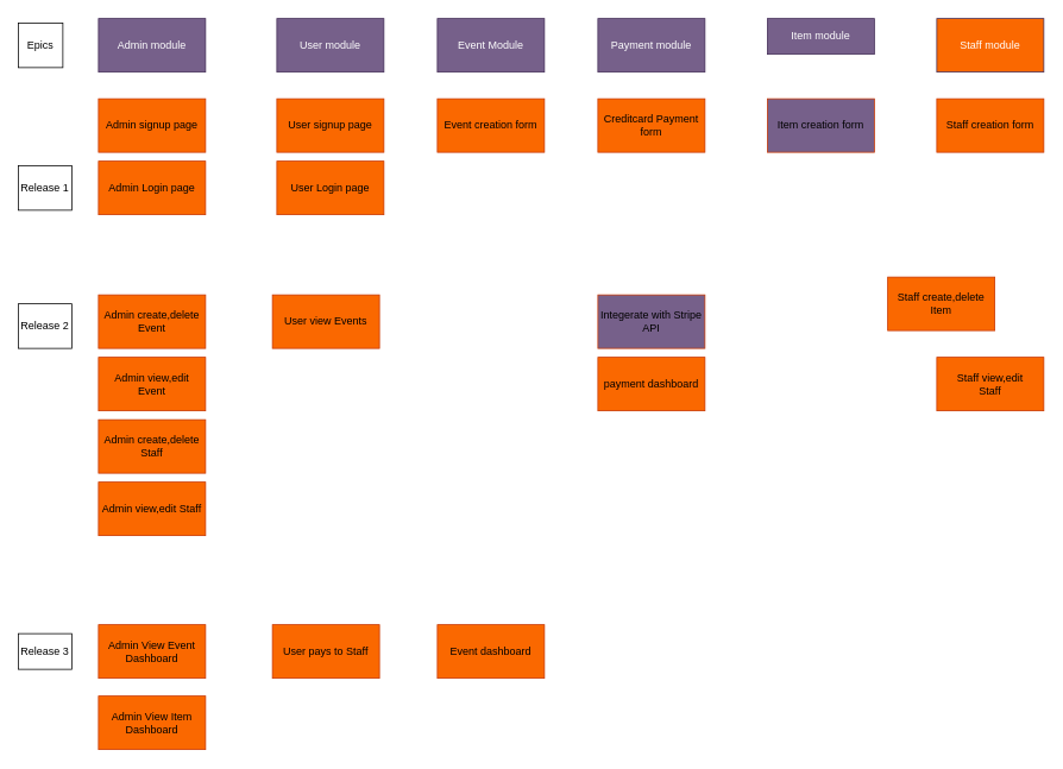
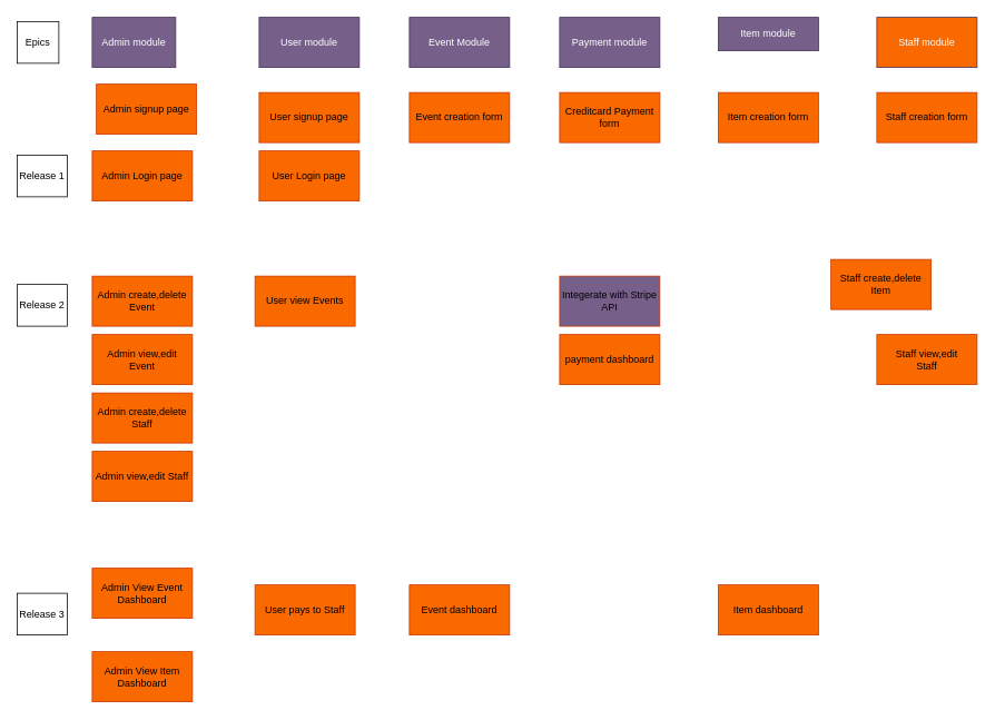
  <mxCell id="0" />
  <mxCell id="1" parent="0" />
- <mxCell id="2" value="Admin module" style="rounded=0;whiteSpace=wrap;html=1;fillColor=#76608a;strokeColor=#432D57;fontColor=#ffffff;" parent="1" vertex="1"><mxGeometry x="110" y="20" width="120" height="60" as="geometry" /></mxCell>
+ <mxCell id="2" value="Admin module" style="rounded=0;whiteSpace=wrap;html=1;fillColor=#76608a;strokeColor=#432D57;fontColor=#ffffff;" parent="1" vertex="1"><mxGeometry x="110" y="20" width="100" height="60" as="geometry" /></mxCell>
  <mxCell id="3" value="User module" style="rounded=0;whiteSpace=wrap;html=1;fillColor=#76608a;fontColor=#ffffff;strokeColor=#432D57;" parent="1" vertex="1"><mxGeometry x="310" y="20" width="120" height="60" as="geometry" /></mxCell>
  <mxCell id="4" value="Event Module" style="rounded=0;whiteSpace=wrap;html=1;fillColor=#76608a;fontColor=#ffffff;strokeColor=#432D57;" parent="1" vertex="1"><mxGeometry x="490" y="20" width="120" height="60" as="geometry" /></mxCell>
  <mxCell id="5" value="Payment module" style="rounded=0;whiteSpace=wrap;html=1;fillColor=#76608a;fontColor=#ffffff;strokeColor=#432D57;" parent="1" vertex="1"><mxGeometry x="670" y="20" width="120" height="60" as="geometry" /></mxCell>
  <mxCell id="6" value="Epics" style="rounded=0;whiteSpace=wrap;html=1;" parent="1" vertex="1"><mxGeometry x="20" y="25" width="50" height="50" as="geometry" /></mxCell>
- <mxCell id="7" value="Admin signup page" style="rounded=0;whiteSpace=wrap;html=1;fillColor=#fa6800;fontColor=#000000;strokeColor=#C73500;" parent="1" vertex="1"><mxGeometry x="110" y="110" width="120" height="60" as="geometry" /></mxCell>
+ <mxCell id="7" value="Admin signup page" style="rounded=0;whiteSpace=wrap;html=1;fillColor=#fa6800;fontColor=#000000;strokeColor=#C73500;" parent="1" vertex="1"><mxGeometry x="115" y="100" width="120" height="60" as="geometry" /></mxCell>
  <mxCell id="8" value="Admin Login page" style="rounded=0;whiteSpace=wrap;html=1;fillColor=#fa6800;fontColor=#000000;strokeColor=#C73500;" parent="1" vertex="1"><mxGeometry x="110" y="180" width="120" height="60" as="geometry" /></mxCell>
  <mxCell id="9" value="User signup page" style="rounded=0;whiteSpace=wrap;html=1;fillColor=#fa6800;fontColor=#000000;strokeColor=#C73500;" parent="1" vertex="1"><mxGeometry x="310" y="110" width="120" height="60" as="geometry" /></mxCell>
  <mxCell id="10" value="User Login page" style="rounded=0;whiteSpace=wrap;html=1;fillColor=#fa6800;fontColor=#000000;strokeColor=#C73500;" parent="1" vertex="1"><mxGeometry x="310" y="180" width="120" height="60" as="geometry" /></mxCell>
  <mxCell id="11" value="Event creation form" style="rounded=0;whiteSpace=wrap;html=1;fillColor=#fa6800;fontColor=#000000;strokeColor=#C73500;" parent="1" vertex="1"><mxGeometry x="490" y="110" width="120" height="60" as="geometry" /></mxCell>
  <mxCell id="12" value="Creditcard Payment form" style="rounded=0;whiteSpace=wrap;html=1;fillColor=#fa6800;fontColor=#000000;strokeColor=#C73500;" parent="1" vertex="1"><mxGeometry x="670" y="110" width="120" height="60" as="geometry" /></mxCell>
  <mxCell id="13" value="Release 1" style="rounded=0;whiteSpace=wrap;html=1;" parent="1" vertex="1"><mxGeometry x="20" y="185" width="60" height="50" as="geometry" /></mxCell>
  <mxCell id="14" value="Release 2" style="rounded=0;whiteSpace=wrap;html=1;" parent="1" vertex="1"><mxGeometry x="20" y="340" width="60" height="50" as="geometry" /></mxCell>
  <mxCell id="15" value="Admin create,delete Event" style="rounded=0;whiteSpace=wrap;html=1;fillColor=#fa6800;fontColor=#000000;strokeColor=#C73500;" parent="1" vertex="1"><mxGeometry x="110" y="330" width="120" height="60" as="geometry" /></mxCell>
  <mxCell id="16" value="Item module" style="rounded=0;whiteSpace=wrap;html=1;fillColor=#76608a;fontColor=#ffffff;strokeColor=#432D57;" parent="1" vertex="1"><mxGeometry x="860" y="20" width="120" height="40" as="geometry" /></mxCell>
- <mxCell id="17" value="Item creation form" style="rounded=0;whiteSpace=wrap;html=1;fillColor=#76608a;fontColor=#000000;strokeColor=#C73500;" parent="1" vertex="1"><mxGeometry x="860" y="110" width="120" height="60" as="geometry" /></mxCell>
+ <mxCell id="17" value="Item creation form" style="rounded=0;whiteSpace=wrap;html=1;fillColor=#fa6800;fontColor=#000000;strokeColor=#C73500;" parent="1" vertex="1"><mxGeometry x="860" y="110" width="120" height="60" as="geometry" /></mxCell>
  <mxCell id="18" value="Staff module" style="rounded=0;whiteSpace=wrap;html=1;fillColor=#fa6800;fontColor=#ffffff;strokeColor=#432D57;" parent="1" vertex="1"><mxGeometry x="1050" y="20" width="120" height="60" as="geometry" /></mxCell>
  <mxCell id="19" value="Staff creation form" style="rounded=0;whiteSpace=wrap;html=1;fillColor=#fa6800;fontColor=#000000;strokeColor=#C73500;" parent="1" vertex="1"><mxGeometry x="1050" y="110" width="120" height="60" as="geometry" /></mxCell>
  <mxCell id="20" value="Admin view,edit&lt;br&gt;Event" style="rounded=0;whiteSpace=wrap;html=1;fillColor=#fa6800;fontColor=#000000;strokeColor=#C73500;" parent="1" vertex="1"><mxGeometry x="110" y="400" width="120" height="60" as="geometry" /></mxCell>
  <mxCell id="21" value="Admin create,delete Staff" style="rounded=0;whiteSpace=wrap;html=1;fillColor=#fa6800;fontColor=#000000;strokeColor=#C73500;" parent="1" vertex="1"><mxGeometry x="110" y="470" width="120" height="60" as="geometry" /></mxCell>
  <mxCell id="22" value="Admin view,edit Staff" style="rounded=0;whiteSpace=wrap;html=1;fillColor=#fa6800;fontColor=#000000;strokeColor=#C73500;" parent="1" vertex="1"><mxGeometry x="110" y="540" width="120" height="60" as="geometry" /></mxCell>
  <mxCell id="23" value="Staff create,delete Item" style="rounded=0;whiteSpace=wrap;html=1;fillColor=#fa6800;fontColor=#000000;strokeColor=#C73500;" parent="1" vertex="1"><mxGeometry x="995" y="310" width="120" height="60" as="geometry" /></mxCell>
  <mxCell id="24" value="Staff view,edit&lt;br&gt;Staff" style="rounded=0;whiteSpace=wrap;html=1;fillColor=#fa6800;fontColor=#000000;strokeColor=#C73500;" parent="1" vertex="1"><mxGeometry x="1050" y="400" width="120" height="60" as="geometry" /></mxCell>
  <mxCell id="25" value="User view Events" style="rounded=0;whiteSpace=wrap;html=1;fillColor=#fa6800;fontColor=#000000;strokeColor=#C73500;" parent="1" vertex="1"><mxGeometry x="305" y="330" width="120" height="60" as="geometry" /></mxCell>
  <mxCell id="26" value="Integerate with Stripe API" style="rounded=0;whiteSpace=wrap;html=1;fillColor=#76608a;fontColor=#000000;strokeColor=#C73500;" parent="1" vertex="1"><mxGeometry x="670" y="330" width="120" height="60" as="geometry" /></mxCell>
  <mxCell id="27" value="Event dashboard" style="rounded=0;whiteSpace=wrap;html=1;fillColor=#fa6800;fontColor=#000000;strokeColor=#C73500;" parent="1" vertex="1"><mxGeometry x="490" y="700" width="120" height="60" as="geometry" /></mxCell>
- <mxCell id="29" value="Release 3" style="rounded=0;whiteSpace=wrap;html=1;" parent="1" vertex="1"><mxGeometry x="20" y="710" width="60" height="40" as="geometry" /></mxCell>
- <mxCell id="30" value="Admin View Event&lt;br&gt;Dashboard" style="rounded=0;whiteSpace=wrap;html=1;fillColor=#fa6800;fontColor=#000000;strokeColor=#C73500;" parent="1" vertex="1"><mxGeometry x="110" y="700" width="120" height="60" as="geometry" /></mxCell>
+ <mxCell id="28" value="Item dashboard" style="rounded=0;whiteSpace=wrap;html=1;fillColor=#fa6800;fontColor=#000000;strokeColor=#C73500;" parent="1" vertex="1"><mxGeometry x="860" y="700" width="120" height="60" as="geometry" /></mxCell>
+ <mxCell id="29" value="Release 3" style="rounded=0;whiteSpace=wrap;html=1;" parent="1" vertex="1"><mxGeometry x="20" y="710" width="60" height="50" as="geometry" /></mxCell>
+ <mxCell id="30" value="Admin View Event&lt;br&gt;Dashboard" style="rounded=0;whiteSpace=wrap;html=1;fillColor=#fa6800;fontColor=#000000;strokeColor=#C73500;" parent="1" vertex="1"><mxGeometry x="110" y="680" width="120" height="60" as="geometry" /></mxCell>
  <mxCell id="31" value="Admin View Item Dashboard" style="rounded=0;whiteSpace=wrap;html=1;fillColor=#fa6800;fontColor=#000000;strokeColor=#C73500;" parent="1" vertex="1"><mxGeometry x="110" y="780" width="120" height="60" as="geometry" /></mxCell>
  <mxCell id="32" value="User pays to Staff" style="rounded=0;whiteSpace=wrap;html=1;fillColor=#fa6800;fontColor=#000000;strokeColor=#C73500;" parent="1" vertex="1"><mxGeometry x="305" y="700" width="120" height="60" as="geometry" /></mxCell>
  <mxCell id="33" value="payment dashboard" style="rounded=0;whiteSpace=wrap;html=1;fillColor=#fa6800;fontColor=#000000;strokeColor=#C73500;" parent="1" vertex="1"><mxGeometry x="670" y="400" width="120" height="60" as="geometry" /></mxCell>
